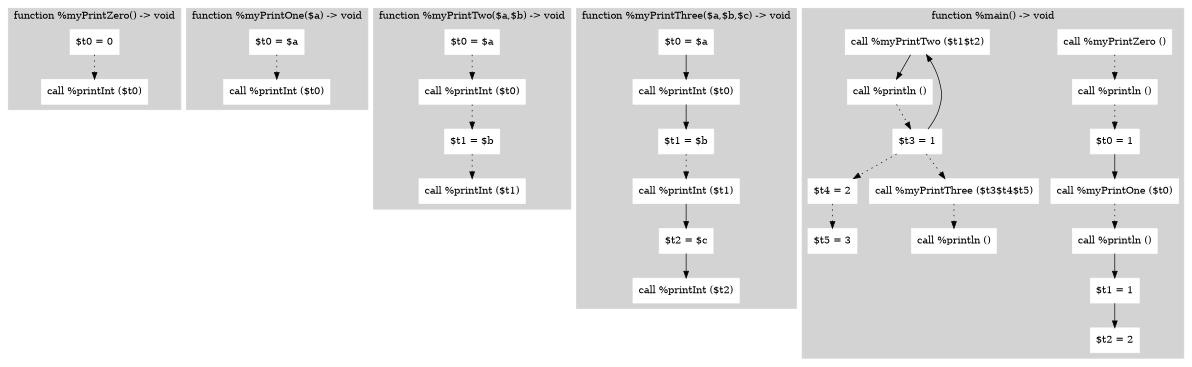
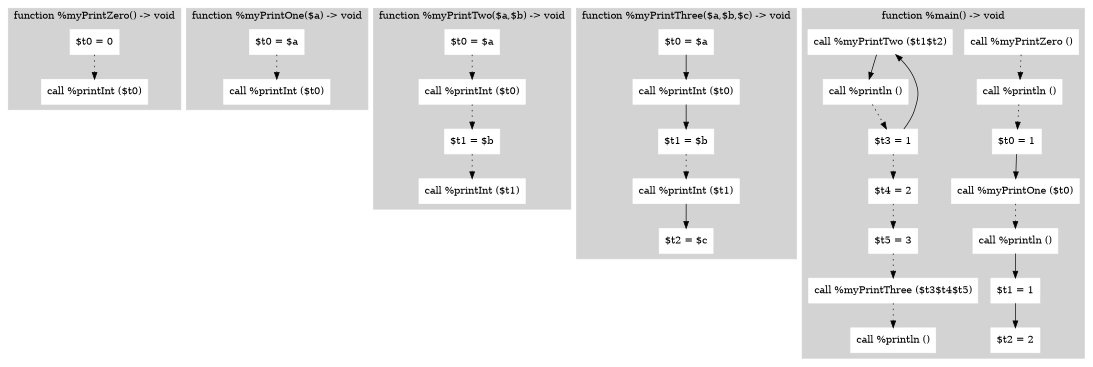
  digraph {
    node [color=white shape=rectangle style=filled]
    edge [style=dotted]
    n1 [label="$t0 = 0"]
    n2 [label="call %printInt ($t0)"]
    n3 [label="$t0 = $a"]
    n4 [label="call %printInt ($t0)"]
    n5 [label="$t0 = $a"]
    n6 [label="call %printInt ($t0)"]
    n7 [label="$t1 = $b"]
    n8 [label="call %printInt ($t1)"]
    n9 [label="$t0 = $a"]
    n10 [label="call %printInt ($t0)"]
    n11 [label="$t1 = $b"]
    n12 [label="call %printInt ($t1)"]
    n13 [label="$t2 = $c"]
-   n14 [label="call %printInt ($t2)"]
    n15 [label="call %myPrintZero ()"]
    n16 [label="call %println ()"]
    n17 [label="$t0 = 1"]
    n18 [label="call %myPrintOne ($t0)"]
    n19 [label="call %println ()"]
    n20 [label="$t1 = 1"]
    n21 [label="$t2 = 2"]
    n22 [label="call %myPrintTwo ($t1$t2)"]
    n23 [label="call %println ()"]
    n24 [label="$t3 = 1"]
    n25 [label="$t4 = 2"]
    n26 [label="$t5 = 3"]
    n27 [label="call %myPrintThree ($t3$t4$t5)"]
    n28 [label="call %println ()"]
    subgraph cluster_1 {
      color=lightgrey
      label="function %myPrintZero() -> void"
      style=filled
      n1
      n2
    }
    subgraph cluster_2 {
      color=lightgrey
      label="function %myPrintOne($a) -> void"
      style=filled
      n3
      n4
    }
    subgraph cluster_3 {
      color=lightgrey
      label="function %myPrintTwo($a,$b) -> void"
      style=filled
      n5
      n6
      n7
      n8
    }
    subgraph cluster_4 {
      color=lightgrey
      label="function %myPrintThree($a,$b,$c) -> void"
      style=filled
      n9
      n10
      n11
      n12
      n13
-     n14
    }
    subgraph cluster_5 {
      color=lightgrey
      label="function %main() -> void"
      style=filled
      n15
      n16
      n17
      n18
      n19
      n20
      n21
      n22
      n23
      n24
      n25
      n26
      n27
      n28
    }
    n1 -> n2
    n3 -> n4
    n5 -> n6
    n6 -> n7
    n7 -> n8
    n9 -> n10 [style=solid]
    n10 -> n11 [style=solid]
    n11 -> n12
    n12 -> n13 [style=solid]
-   n13 -> n14 [style=solid]
    n15 -> n16
    n16 -> n17
    n17 -> n18 [style=solid]
    n18 -> n19
    n19 -> n20 [style=solid]
    n20 -> n21 [style=solid]
    n22 -> n23 [style=solid]
    n23 -> n24
    n24 -> n22 [style=solid]
    n24 -> n25
    n25 -> n26
-   n24 -> n27
+   n26 -> n27
    n27 -> n28
  }
